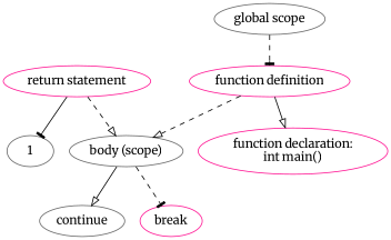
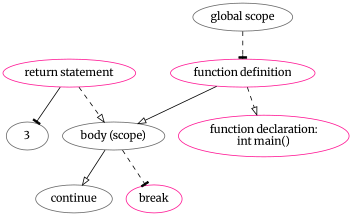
  digraph {
    fontname=Merriweather
    node [color=deeppink fontname=Merriweather]
    edge [arrowhead=onormal fontname=Merriweather style=solid]
    n1 [label="function declaration:\nint main()"]
    n2 [label="function definition"]
    n3 [color=gray40 label="body (scope)"]
    n4 [color=gray40 label=continue]
    n5 [label=break]
    n6 [label="return statement"]
-   n7 [color=gray40 label=1]
+   n7 [color=gray40 label=3]
    n8 [color=gray40 label="global scope"]
-   n2 -> n1
-   n2 -> n3 [style=dashed]
+   n2 -> n1 [style=dashed]
+   n2 -> n3
    n3 -> n4
    n3 -> n5 [arrowhead=tee style=dashed]
    n6 -> n3 [style=dashed]
    n6 -> n7 [arrowhead=tee]
    n8 -> n2 [arrowhead=tee style=dashed]
  }
